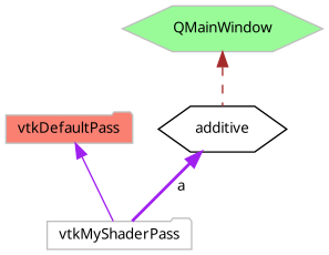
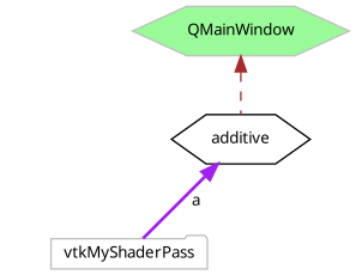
  digraph {
    fontname="Noto Sans"
    node [color=grey75 fillcolor=white fontname="Noto Sans" fontsize=10 shape=folder style=filled]
    edge [color=purple dir=back fontname="Noto Sans" fontsize=10 labelfontname=Helvetica labelfontsize=10]
    n1 [fontcolor=black height=0.2 label=vtkMyShaderPass width=0.4]
-   n2 [fillcolor=salmon height=0.2 label=vtkDefaultPass width=0.4]
    n3 [color=black height=0.2 label=additive shape=hexagon width=0.4]
    n4 [fillcolor=palegreen height=0.2 label=QMainWindow shape=hexagon width=0.4]
-   n2 -> n1 [style=solid]
    n3 -> n1 [label=" a" style=bold]
    n4 -> n3 [color=brown style=dashed]
  }
